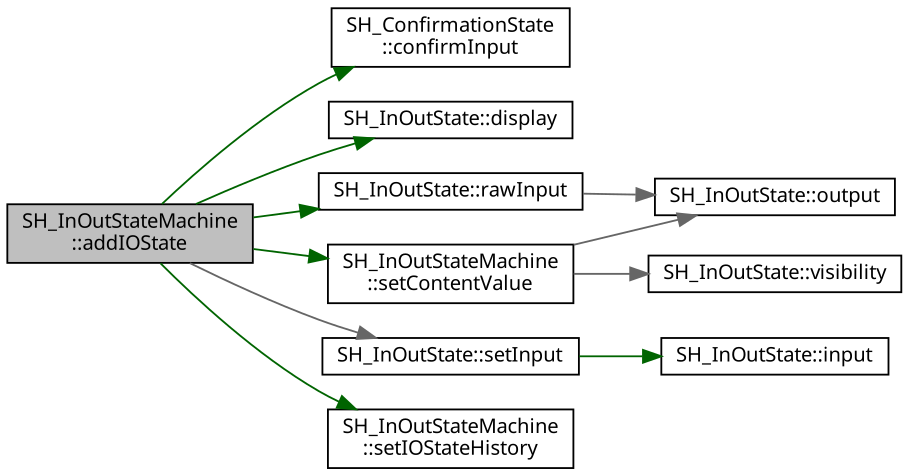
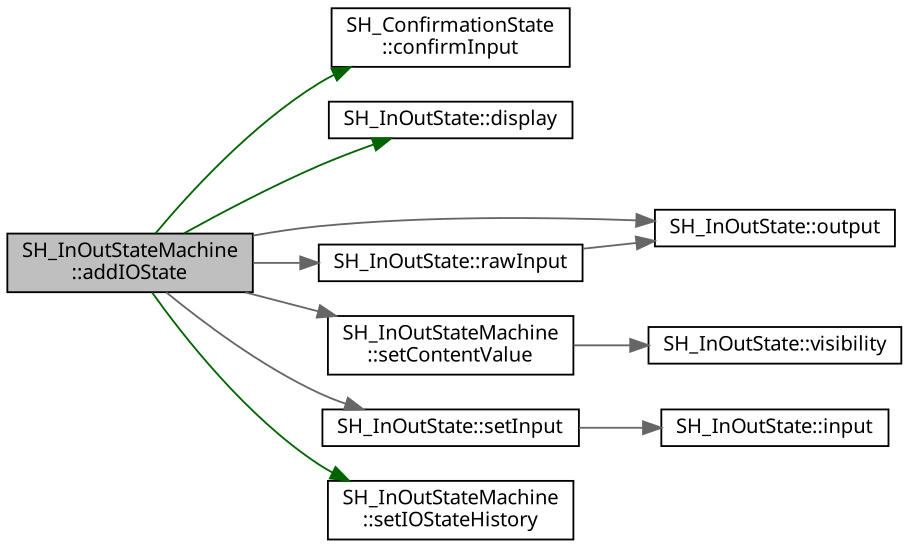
  digraph {
    rankdir=LR
    node [color=black fontname=Verdana fontsize=11 shape=record]
    edge [color=darkgreen fontname=Verdana fontsize=11 labelfontname=Verdana labelfontsize=11 style=solid]
    n1 [fillcolor=grey75 fontcolor=black height=0.2 label="SH_InOutStateMachine\l::addIOState" style=filled width=0.4]
    n2 [height=0.2 label="SH_ConfirmationState\l::confirmInput" width=0.4]
    n3 [height=0.2 label="SH_InOutState::display" width=0.4]
    n4 [height=0.2 label="SH_InOutState::output" width=0.4]
    n5 [height=0.2 label="SH_InOutState::rawInput" width=0.4]
    n6 [height=0.2 label="SH_InOutStateMachine\l::setContentValue" width=0.4]
    n7 [height=0.2 label="SH_InOutState::setInput" width=0.4]
    n8 [height=0.2 label="SH_InOutStateMachine\l::setIOStateHistory" width=0.4]
    n9 [height=0.2 label="SH_InOutState::visibility" width=0.4]
    n10 [height=0.2 label="SH_InOutState::input" width=0.4]
    n1 -> n2
    n1 -> n3
-   n6 -> n4 [color=gray40]
-   n1 -> n5
-   n1 -> n6
+   n1 -> n4 [color=gray40]
+   n1 -> n5 [color=gray40]
+   n1 -> n6 [color=gray40]
    n1 -> n7 [color=gray40]
    n1 -> n8
    n5 -> n4 [color=gray40]
    n6 -> n9 [color=gray40]
-   n7 -> n10
+   n7 -> n10 [color=gray40]
  }
